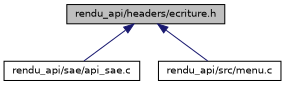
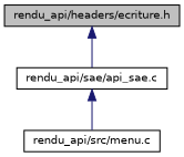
  digraph {
    node [color=black fillcolor=white fontname=Helvetica fontsize=10 shape=record style=filled]
    edge [color=midnightblue dir=back fontname=Helvetica fontsize=10 labelfontname=Helvetica labelfontsize=10 style=solid]
    n1 [fillcolor=grey75 fontcolor=black height=0.2 label="rendu_api/headers/ecriture.h" width=0.4]
    n2 [height=0.2 label="rendu_api/sae/api_sae.c" width=0.4]
    n3 [height=0.2 label="rendu_api/src/menu.c" width=0.4]
    n1 -> n2
-   n1 -> n3
+   n2 -> n3
  }
